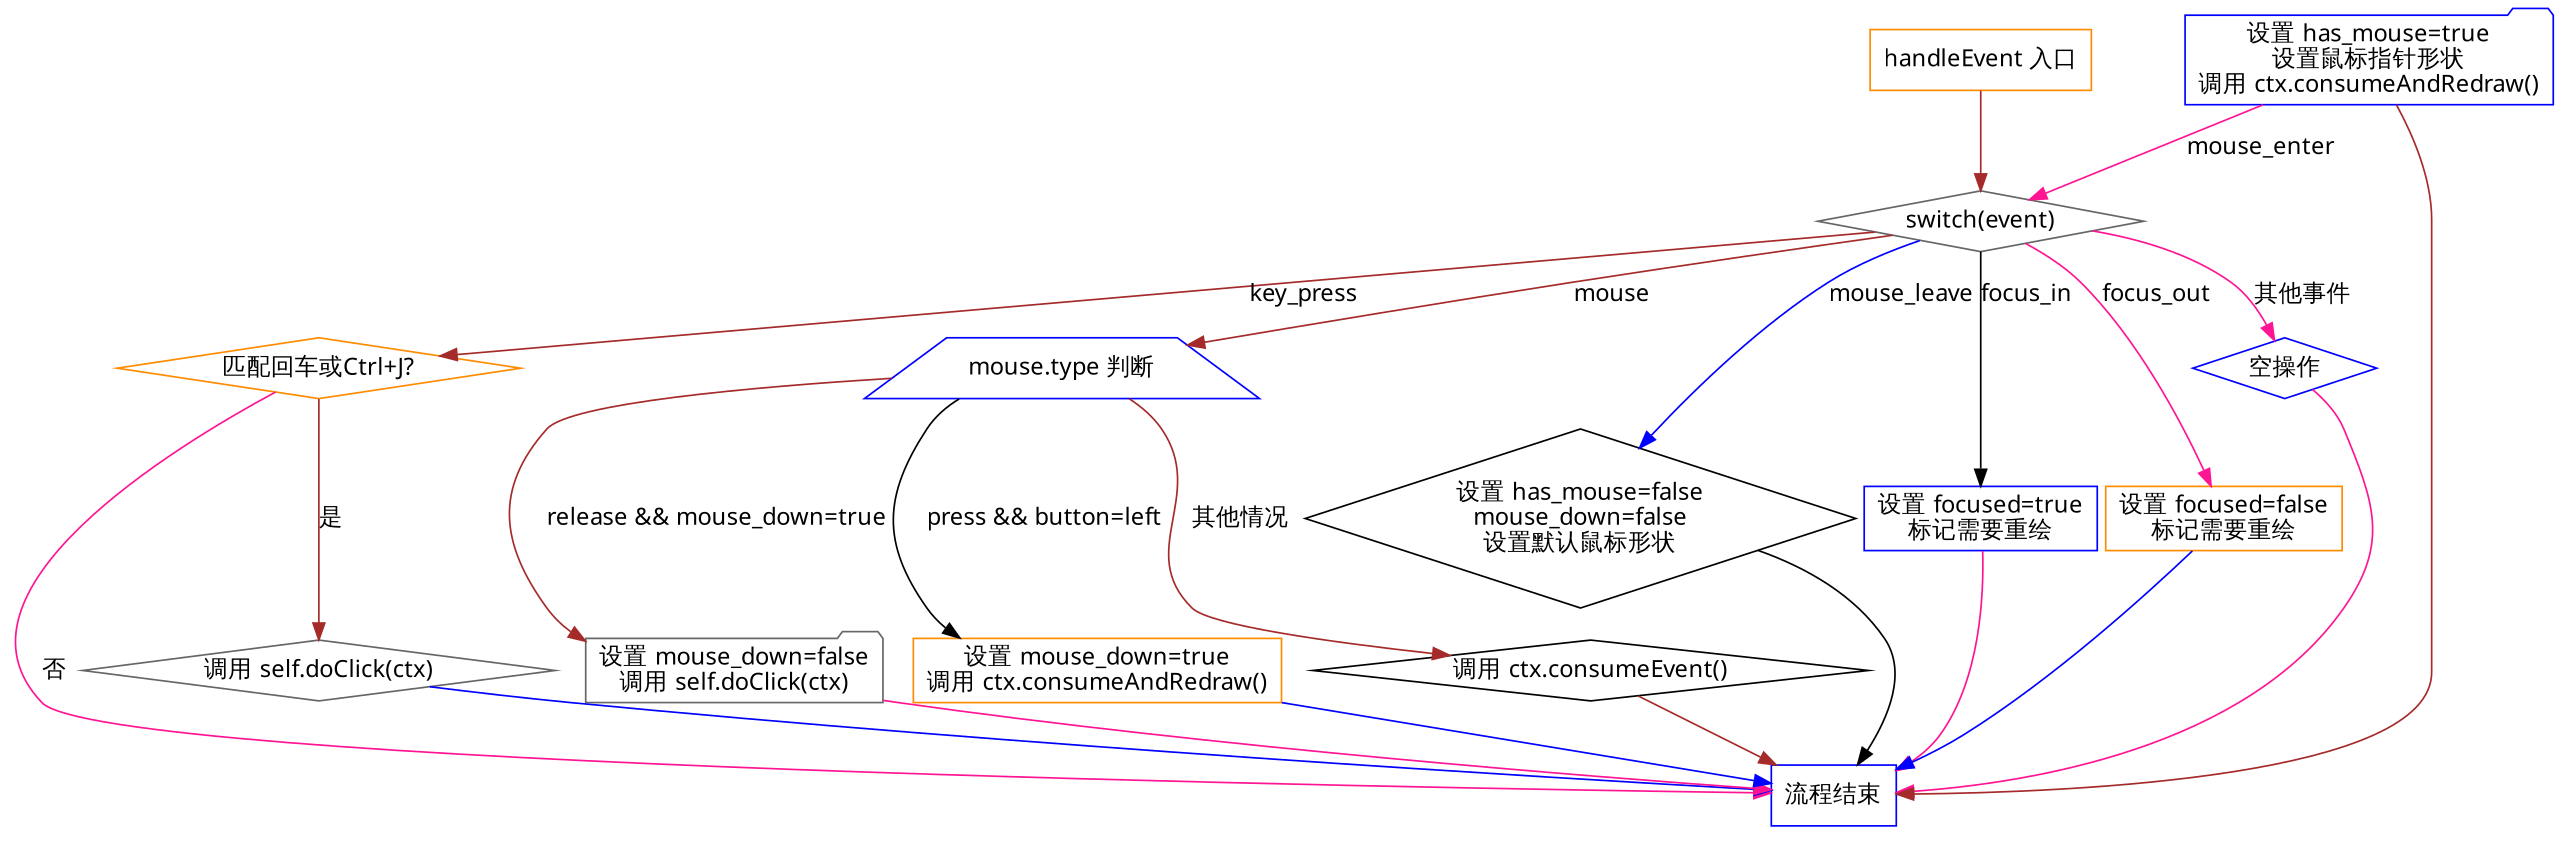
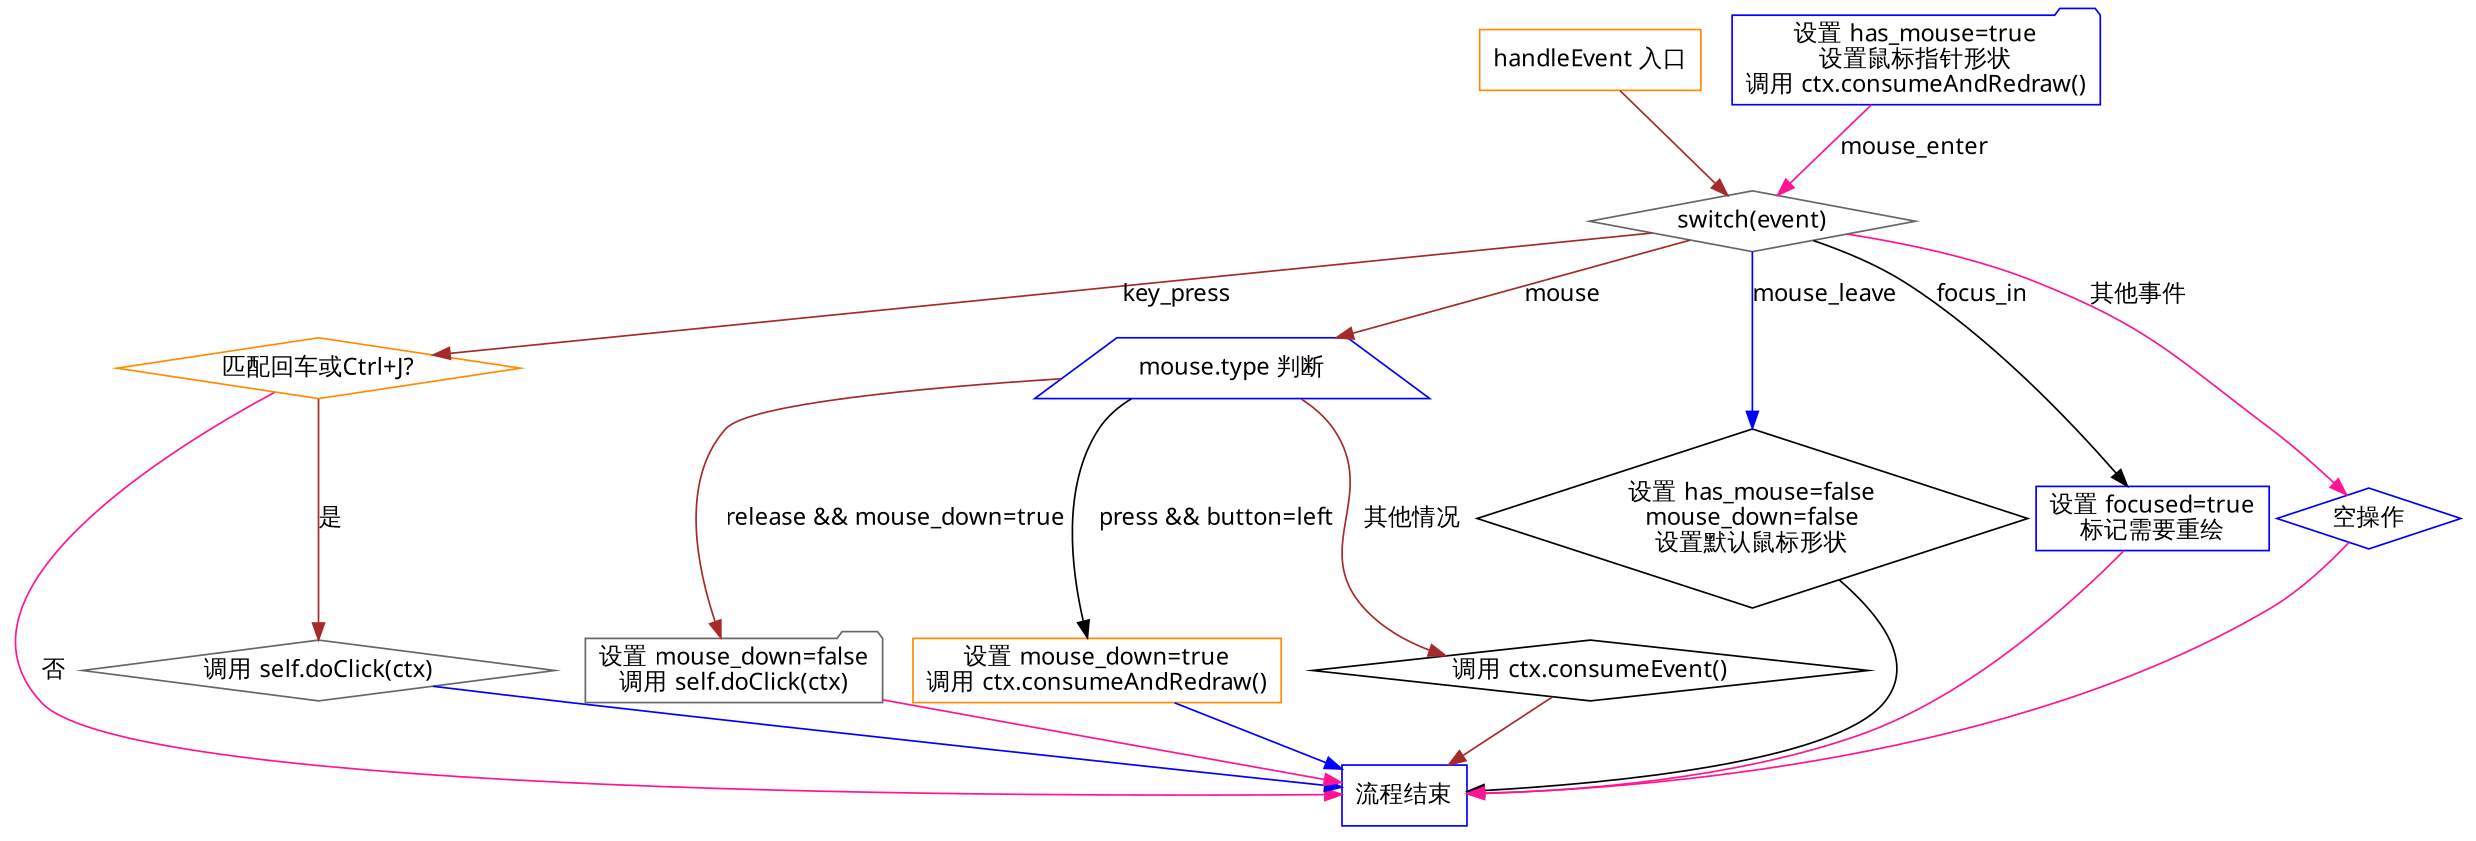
  digraph {
    fontname="Noto Sans"
    rankdir=TB
    node [color=blue fontname="Noto Sans" shape=diamond]
    edge [color=brown fontname="Noto Sans"]
    n1 [color=darkorange label="handleEvent 入口" shape=box]
    n2 [color=gray40 label="switch(event)"]
    n3 [color=darkorange label="匹配回车或Ctrl+J?"]
    n4 [label="mouse.type 判断" shape=trapezium]
    n5 [color=black label="设置 has_mouse=false\nmouse_down=false\n设置默认鼠标形状"]
    n6 [label="设置 focused=true\n标记需要重绘" shape=box]
-   n7 [color=darkorange label="设置 focused=false\n标记需要重绘" shape=box]
    n8 [label="空操作"]
    n9 [label="流程结束" shape=box]
    n10 [color=gray40 label="调用 self.doClick(ctx)"]
    n11 [color=gray40 label="设置 mouse_down=false\n调用 self.doClick(ctx)" shape=folder]
    n12 [color=darkorange label="设置 mouse_down=true\n调用 ctx.consumeAndRedraw()" shape=box]
    n13 [color=black label="调用 ctx.consumeEvent()"]
    n14 [label="设置 has_mouse=true\n设置鼠标指针形状\n调用 ctx.consumeAndRedraw()" shape=folder]
    n1 -> n2
    n2 -> n3 [label=key_press]
    n2 -> n4 [label=mouse]
    n2 -> n5 [color=blue label=mouse_leave]
    n2 -> n6 [color=black label=focus_in]
-   n2 -> n7 [color=deeppink label=focus_out]
    n2 -> n8 [color=deeppink label="其他事件"]
    n3 -> n9 [color=deeppink label="否"]
    n3 -> n10 [label="是"]
    n4 -> n11 [label="release && mouse_down=true"]
    n4 -> n12 [color=black label="press && button=left"]
    n4 -> n13 [label="其他情况"]
    n5 -> n9 [color=black]
    n6 -> n9 [color=deeppink]
-   n7 -> n9 [color=blue]
    n8 -> n9 [color=deeppink]
    n10 -> n9 [color=blue]
    n11 -> n9 [color=deeppink]
    n12 -> n9 [color=blue]
    n13 -> n9
    n14 -> n2 [color=deeppink label=mouse_enter]
-   n14 -> n9
  }
